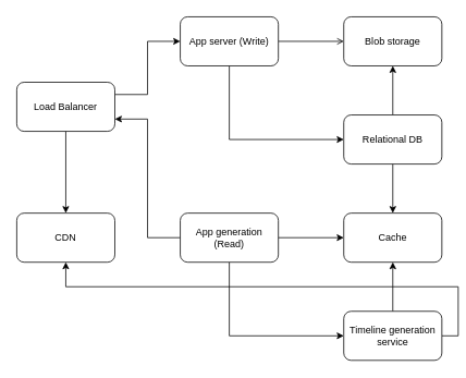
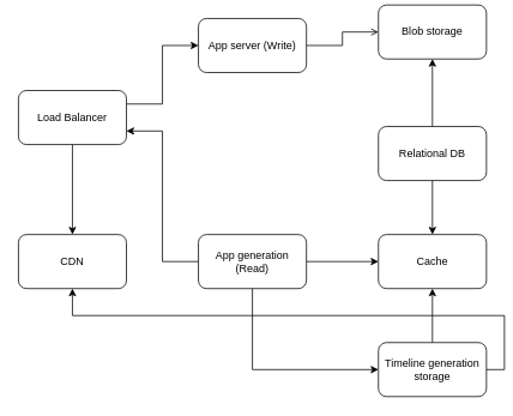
  <mxCell id="0" />
  <mxCell id="1" parent="0" />
  <mxCell id="2" style="edgeStyle=orthogonalEdgeStyle;rounded=0;orthogonalLoop=1;jettySize=auto;html=1;exitX=0.5;exitY=1;exitDx=0;exitDy=0;entryX=0.5;entryY=0;entryDx=0;entryDy=0;" parent="1" source="4" target="5" edge="1"><mxGeometry relative="1" as="geometry" /></mxCell>
  <mxCell id="3" style="edgeStyle=orthogonalEdgeStyle;rounded=0;orthogonalLoop=1;jettySize=auto;html=1;exitX=1;exitY=0.25;exitDx=0;exitDy=0;entryX=0;entryY=0.5;entryDx=0;entryDy=0;" parent="1" source="4" target="12" edge="1"><mxGeometry relative="1" as="geometry" /></mxCell>
  <mxCell id="4" value="Load Balancer" style="rounded=1;whiteSpace=wrap;html=1;" parent="1" vertex="1"><mxGeometry x="20" y="100" width="120" height="60" as="geometry" /></mxCell>
  <mxCell id="5" value="CDN" style="rounded=1;whiteSpace=wrap;html=1;" parent="1" vertex="1"><mxGeometry x="20" y="260" width="120" height="60" as="geometry" /></mxCell>
  <mxCell id="6" style="edgeStyle=orthogonalEdgeStyle;rounded=0;orthogonalLoop=1;jettySize=auto;html=1;exitX=0;exitY=0.5;exitDx=0;exitDy=0;entryX=1;entryY=0.75;entryDx=0;entryDy=0;" parent="1" source="9" target="4" edge="1"><mxGeometry relative="1" as="geometry" /></mxCell>
  <mxCell id="7" style="edgeStyle=orthogonalEdgeStyle;rounded=0;orthogonalLoop=1;jettySize=auto;html=1;exitX=1;exitY=0.5;exitDx=0;exitDy=0;entryX=0;entryY=0.5;entryDx=0;entryDy=0;" edge="1" parent="1" source="9" target="17"><mxGeometry relative="1" as="geometry" /></mxCell>
  <mxCell id="8" style="edgeStyle=orthogonalEdgeStyle;rounded=0;orthogonalLoop=1;jettySize=auto;html=1;exitX=0.5;exitY=1;exitDx=0;exitDy=0;entryX=0;entryY=0.5;entryDx=0;entryDy=0;" edge="1" parent="1" source="9" target="20"><mxGeometry relative="1" as="geometry" /></mxCell>
  <mxCell id="9" value="App generation (Read)" style="rounded=1;whiteSpace=wrap;html=1;" parent="1" vertex="1"><mxGeometry x="220" y="260" width="120" height="60" as="geometry" /></mxCell>
- <mxCell id="10" style="edgeStyle=orthogonalEdgeStyle;rounded=0;orthogonalLoop=1;jettySize=auto;html=1;exitX=0.5;exitY=1;exitDx=0;exitDy=0;entryX=0;entryY=0.5;entryDx=0;entryDy=0;" edge="1" parent="1" source="12" target="16"><mxGeometry relative="1" as="geometry" /></mxCell>
  <mxCell id="11" style="edgeStyle=orthogonalEdgeStyle;rounded=0;orthogonalLoop=1;jettySize=auto;html=1;exitX=1;exitY=0.5;exitDx=0;exitDy=0;entryX=0;entryY=0.5;entryDx=0;entryDy=0;endArrow=open;" edge="1" parent="1" source="12" target="13"><mxGeometry relative="1" as="geometry" /></mxCell>
  <mxCell id="12" value="App server (Write)" style="rounded=1;whiteSpace=wrap;html=1;" parent="1" vertex="1"><mxGeometry x="220" y="20" width="120" height="60" as="geometry" /></mxCell>
- <mxCell id="13" value="Blob storage" style="rounded=1;whiteSpace=wrap;html=1;" parent="1" vertex="1"><mxGeometry x="420" y="20" width="120" height="60" as="geometry" /></mxCell>
+ <mxCell id="13" value="Blob storage" style="rounded=1;whiteSpace=wrap;html=1;" parent="1" vertex="1"><mxGeometry x="420" y="5" width="120" height="60" as="geometry" /></mxCell>
  <mxCell id="14" style="edgeStyle=orthogonalEdgeStyle;rounded=0;orthogonalLoop=1;jettySize=auto;html=1;exitX=0.5;exitY=1;exitDx=0;exitDy=0;entryX=0.5;entryY=0;entryDx=0;entryDy=0;" edge="1" parent="1" source="16" target="17"><mxGeometry relative="1" as="geometry" /></mxCell>
  <mxCell id="15" style="edgeStyle=orthogonalEdgeStyle;rounded=0;orthogonalLoop=1;jettySize=auto;html=1;exitX=0.5;exitY=0;exitDx=0;exitDy=0;entryX=0.5;entryY=1;entryDx=0;entryDy=0;" edge="1" parent="1" source="16" target="13"><mxGeometry relative="1" as="geometry" /></mxCell>
  <mxCell id="16" value="Relational DB" style="rounded=1;whiteSpace=wrap;html=1;" parent="1" vertex="1"><mxGeometry x="420" y="140" width="120" height="60" as="geometry" /></mxCell>
  <mxCell id="17" value="Cache" style="rounded=1;whiteSpace=wrap;html=1;" vertex="1" parent="1"><mxGeometry x="420" y="260" width="120" height="60" as="geometry" /></mxCell>
  <mxCell id="18" style="edgeStyle=orthogonalEdgeStyle;rounded=0;orthogonalLoop=1;jettySize=auto;html=1;exitX=0.5;exitY=0;exitDx=0;exitDy=0;entryX=0.5;entryY=1;entryDx=0;entryDy=0;" edge="1" parent="1" source="20" target="17"><mxGeometry relative="1" as="geometry" /></mxCell>
  <mxCell id="19" style="edgeStyle=orthogonalEdgeStyle;rounded=0;orthogonalLoop=1;jettySize=auto;html=1;exitX=1;exitY=0.5;exitDx=0;exitDy=0;" edge="1" parent="1" source="20" target="5"><mxGeometry relative="1" as="geometry" /></mxCell>
- <mxCell id="20" value="Timeline generation service" style="rounded=1;whiteSpace=wrap;html=1;" vertex="1" parent="1"><mxGeometry x="420" y="380" width="120" height="60" as="geometry" /></mxCell>
+ <mxCell id="20" value="Timeline generation storage" style="rounded=1;whiteSpace=wrap;html=1;" vertex="1" parent="1"><mxGeometry x="420" y="380" width="120" height="60" as="geometry" /></mxCell>
